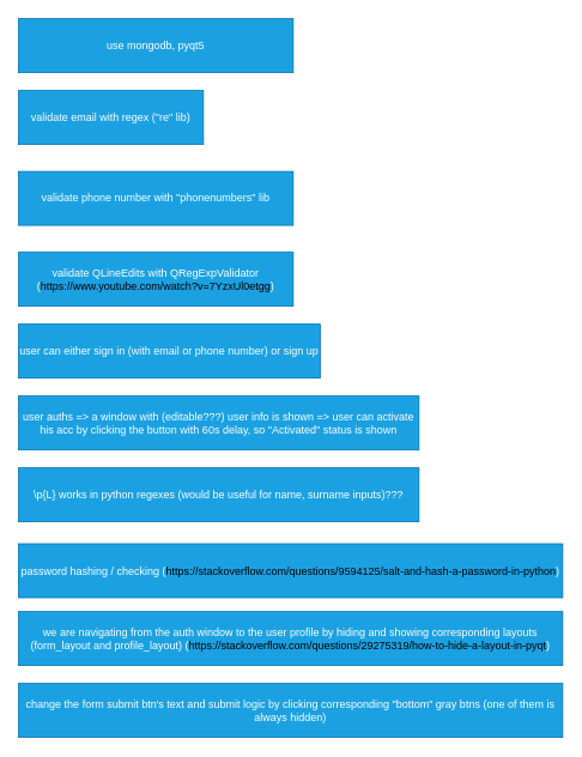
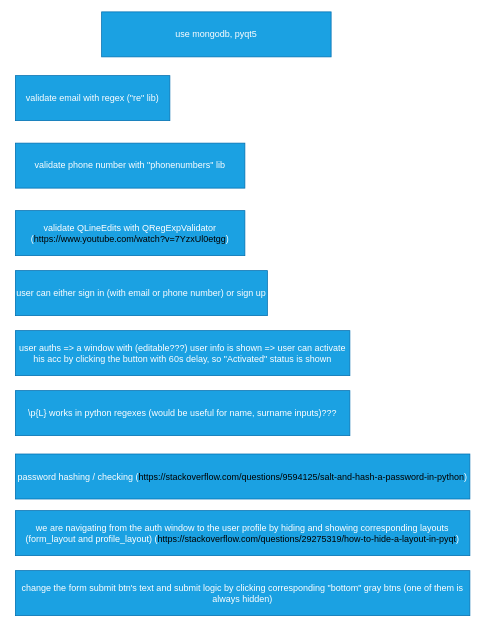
  <mxCell id="0" />
  <mxCell id="1" parent="0" />
  <mxCell id="2" value="validate email with regex (&quot;re&quot; lib)" style="rounded=0;whiteSpace=wrap;html=1;fillColor=#1ba1e2;fontColor=#ffffff;strokeColor=#006EAF;" parent="1" vertex="1"><mxGeometry x="20" y="100" width="206" height="60" as="geometry" /></mxCell>
  <mxCell id="3" value="validate phone number with &quot;phonenumbers&quot; lib" style="rounded=0;whiteSpace=wrap;html=1;fillColor=#1ba1e2;fontColor=#ffffff;strokeColor=#006EAF;" parent="1" vertex="1"><mxGeometry x="20" y="190" width="306" height="60" as="geometry" /></mxCell>
- <mxCell id="4" value="use mongodb, pyqt5" style="rounded=0;whiteSpace=wrap;html=1;fillColor=#1ba1e2;fontColor=#ffffff;strokeColor=#006EAF;" parent="1" vertex="1"><mxGeometry x="20" width="306" height="60" as="geometry" y="20" /></mxCell>
+ <mxCell id="4" value="use mongodb, pyqt5" style="rounded=0;whiteSpace=wrap;html=1;fillColor=#1ba1e2;fontColor=#ffffff;strokeColor=#006EAF;" parent="1" vertex="1"><mxGeometry x="135" y="15" width="306" height="60" as="geometry" /></mxCell>
  <mxCell id="5" value="validate QLineEdits with&amp;nbsp;QRegExpValidator (&lt;font style=&quot;color: light-dark(rgb(0, 0, 0), rgb(0, 33, 255));&quot;&gt;https://www.youtube.com/watch?v=7YzxUl0etgg&lt;/font&gt;)" style="rounded=0;whiteSpace=wrap;html=1;fillColor=#1ba1e2;fontColor=#ffffff;strokeColor=#006EAF;" parent="1" vertex="1"><mxGeometry x="20" y="280" width="306" height="60" as="geometry" /></mxCell>
  <mxCell id="6" value="user can either sign in (with email or phone number) or sign up" style="rounded=0;whiteSpace=wrap;html=1;fillColor=#1ba1e2;fontColor=#ffffff;strokeColor=#006EAF;" parent="1" vertex="1"><mxGeometry x="20" y="360" width="336" height="60" as="geometry" /></mxCell>
  <mxCell id="7" value="user auths =&amp;gt; a window with (editable???) user info is shown =&amp;gt; user can activate his acc by clicking the button with 60s delay, so &quot;Activated&quot; status is shown" style="rounded=0;whiteSpace=wrap;html=1;fillColor=#1ba1e2;fontColor=#ffffff;strokeColor=#006EAF;" parent="1" vertex="1"><mxGeometry x="20" y="440" width="446" height="60" as="geometry" /></mxCell>
  <mxCell id="8" value="\p{L} works in python regexes (would be useful for name, surname inputs)???" style="rounded=0;whiteSpace=wrap;html=1;fillColor=#1ba1e2;fontColor=#ffffff;strokeColor=#006EAF;" parent="1" vertex="1"><mxGeometry x="20" y="520" width="446" height="60" as="geometry" /></mxCell>
  <mxCell id="9" value="password hashing / checking (&lt;font style=&quot;color: light-dark(rgb(0, 0, 0), rgb(12, 69, 255));&quot;&gt;https://stackoverflow.com/questions/9594125/salt-and-hash-a-password-in-python&lt;/font&gt;)" style="rounded=0;whiteSpace=wrap;html=1;fillColor=#1ba1e2;fontColor=#ffffff;strokeColor=#006EAF;" parent="1" vertex="1"><mxGeometry x="20" y="604.5" width="606" height="60" as="geometry" /></mxCell>
  <mxCell id="10" value="we are navigating from the auth window to the user profile by hiding and showing corresponding layouts (form_layout and profile_layout) (&lt;font style=&quot;color: light-dark(rgb(0, 0, 0), rgb(10, 2, 255));&quot;&gt;https://stackoverflow.com/questions/29275319/how-to-hide-a-layout-in-pyqt&lt;/font&gt;)" style="rounded=0;whiteSpace=wrap;html=1;fillColor=#1ba1e2;fontColor=#ffffff;strokeColor=#006EAF;" vertex="1" parent="1"><mxGeometry x="20" y="680" width="606" height="60" as="geometry" /></mxCell>
  <mxCell id="11" value="change the form submit btn's text and submit logic by clicking corresponding &quot;bottom&quot; gray btns (one of them is always hidden)" style="rounded=0;whiteSpace=wrap;html=1;fillColor=#1ba1e2;fontColor=#ffffff;strokeColor=#006EAF;" vertex="1" parent="1"><mxGeometry x="20" y="760" width="606" height="60" as="geometry" /></mxCell>
